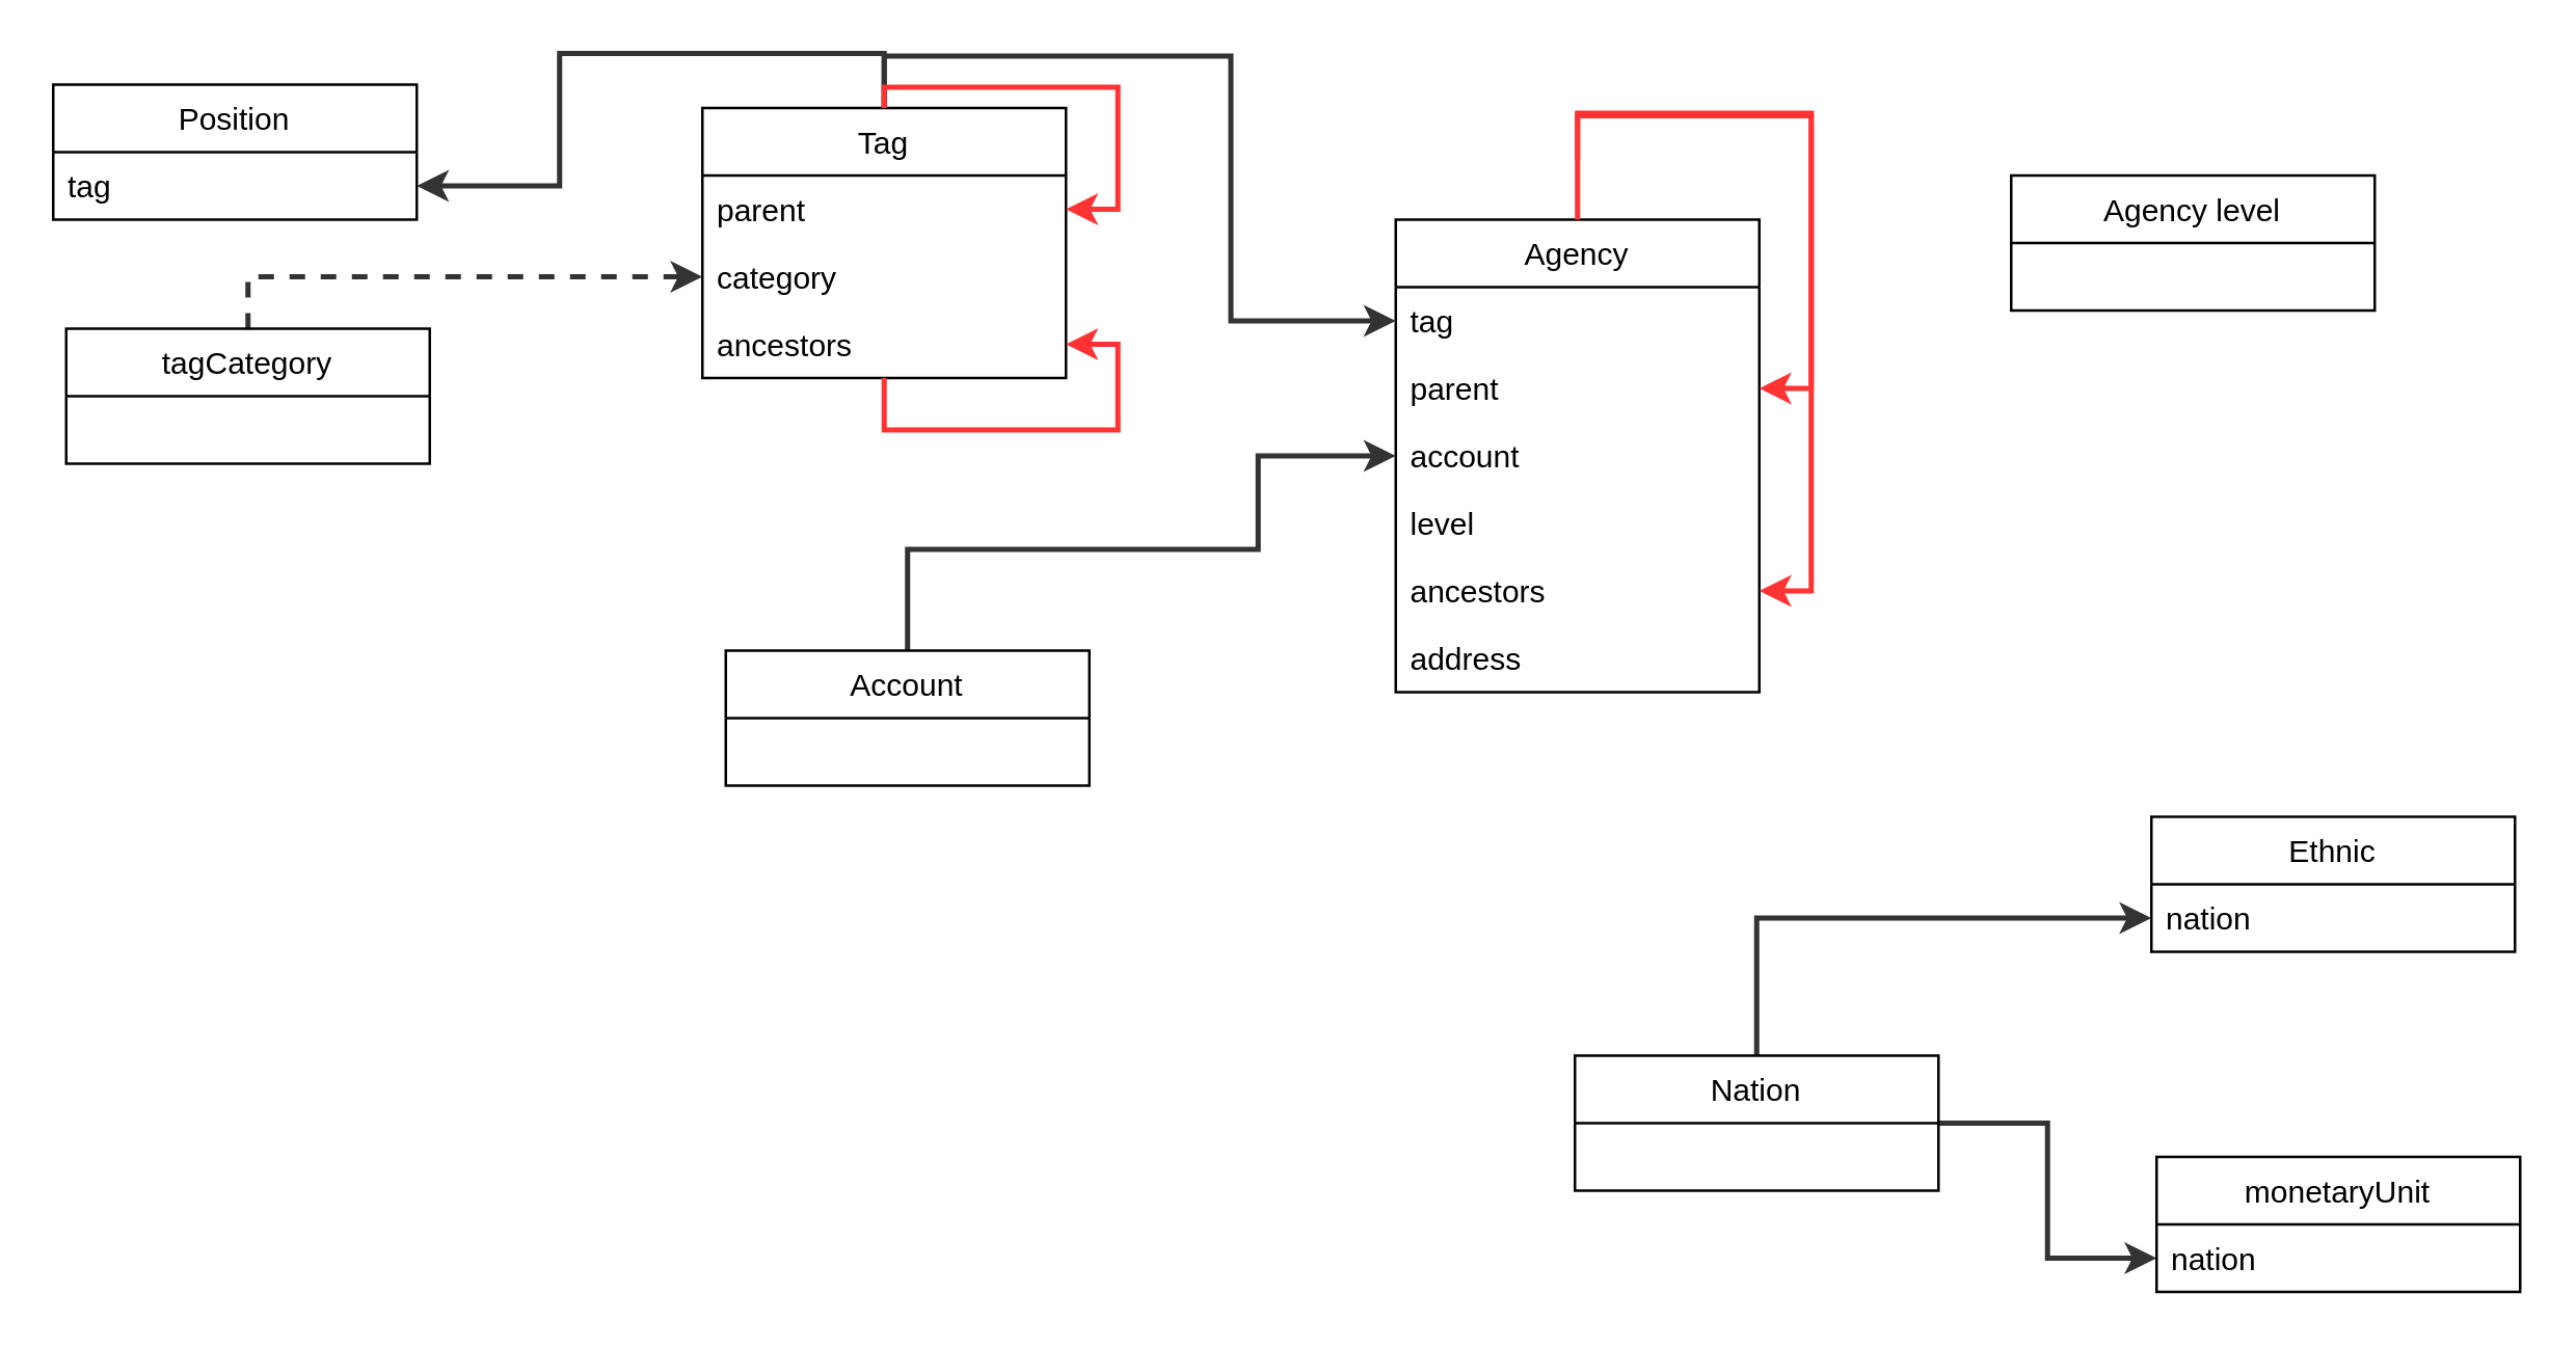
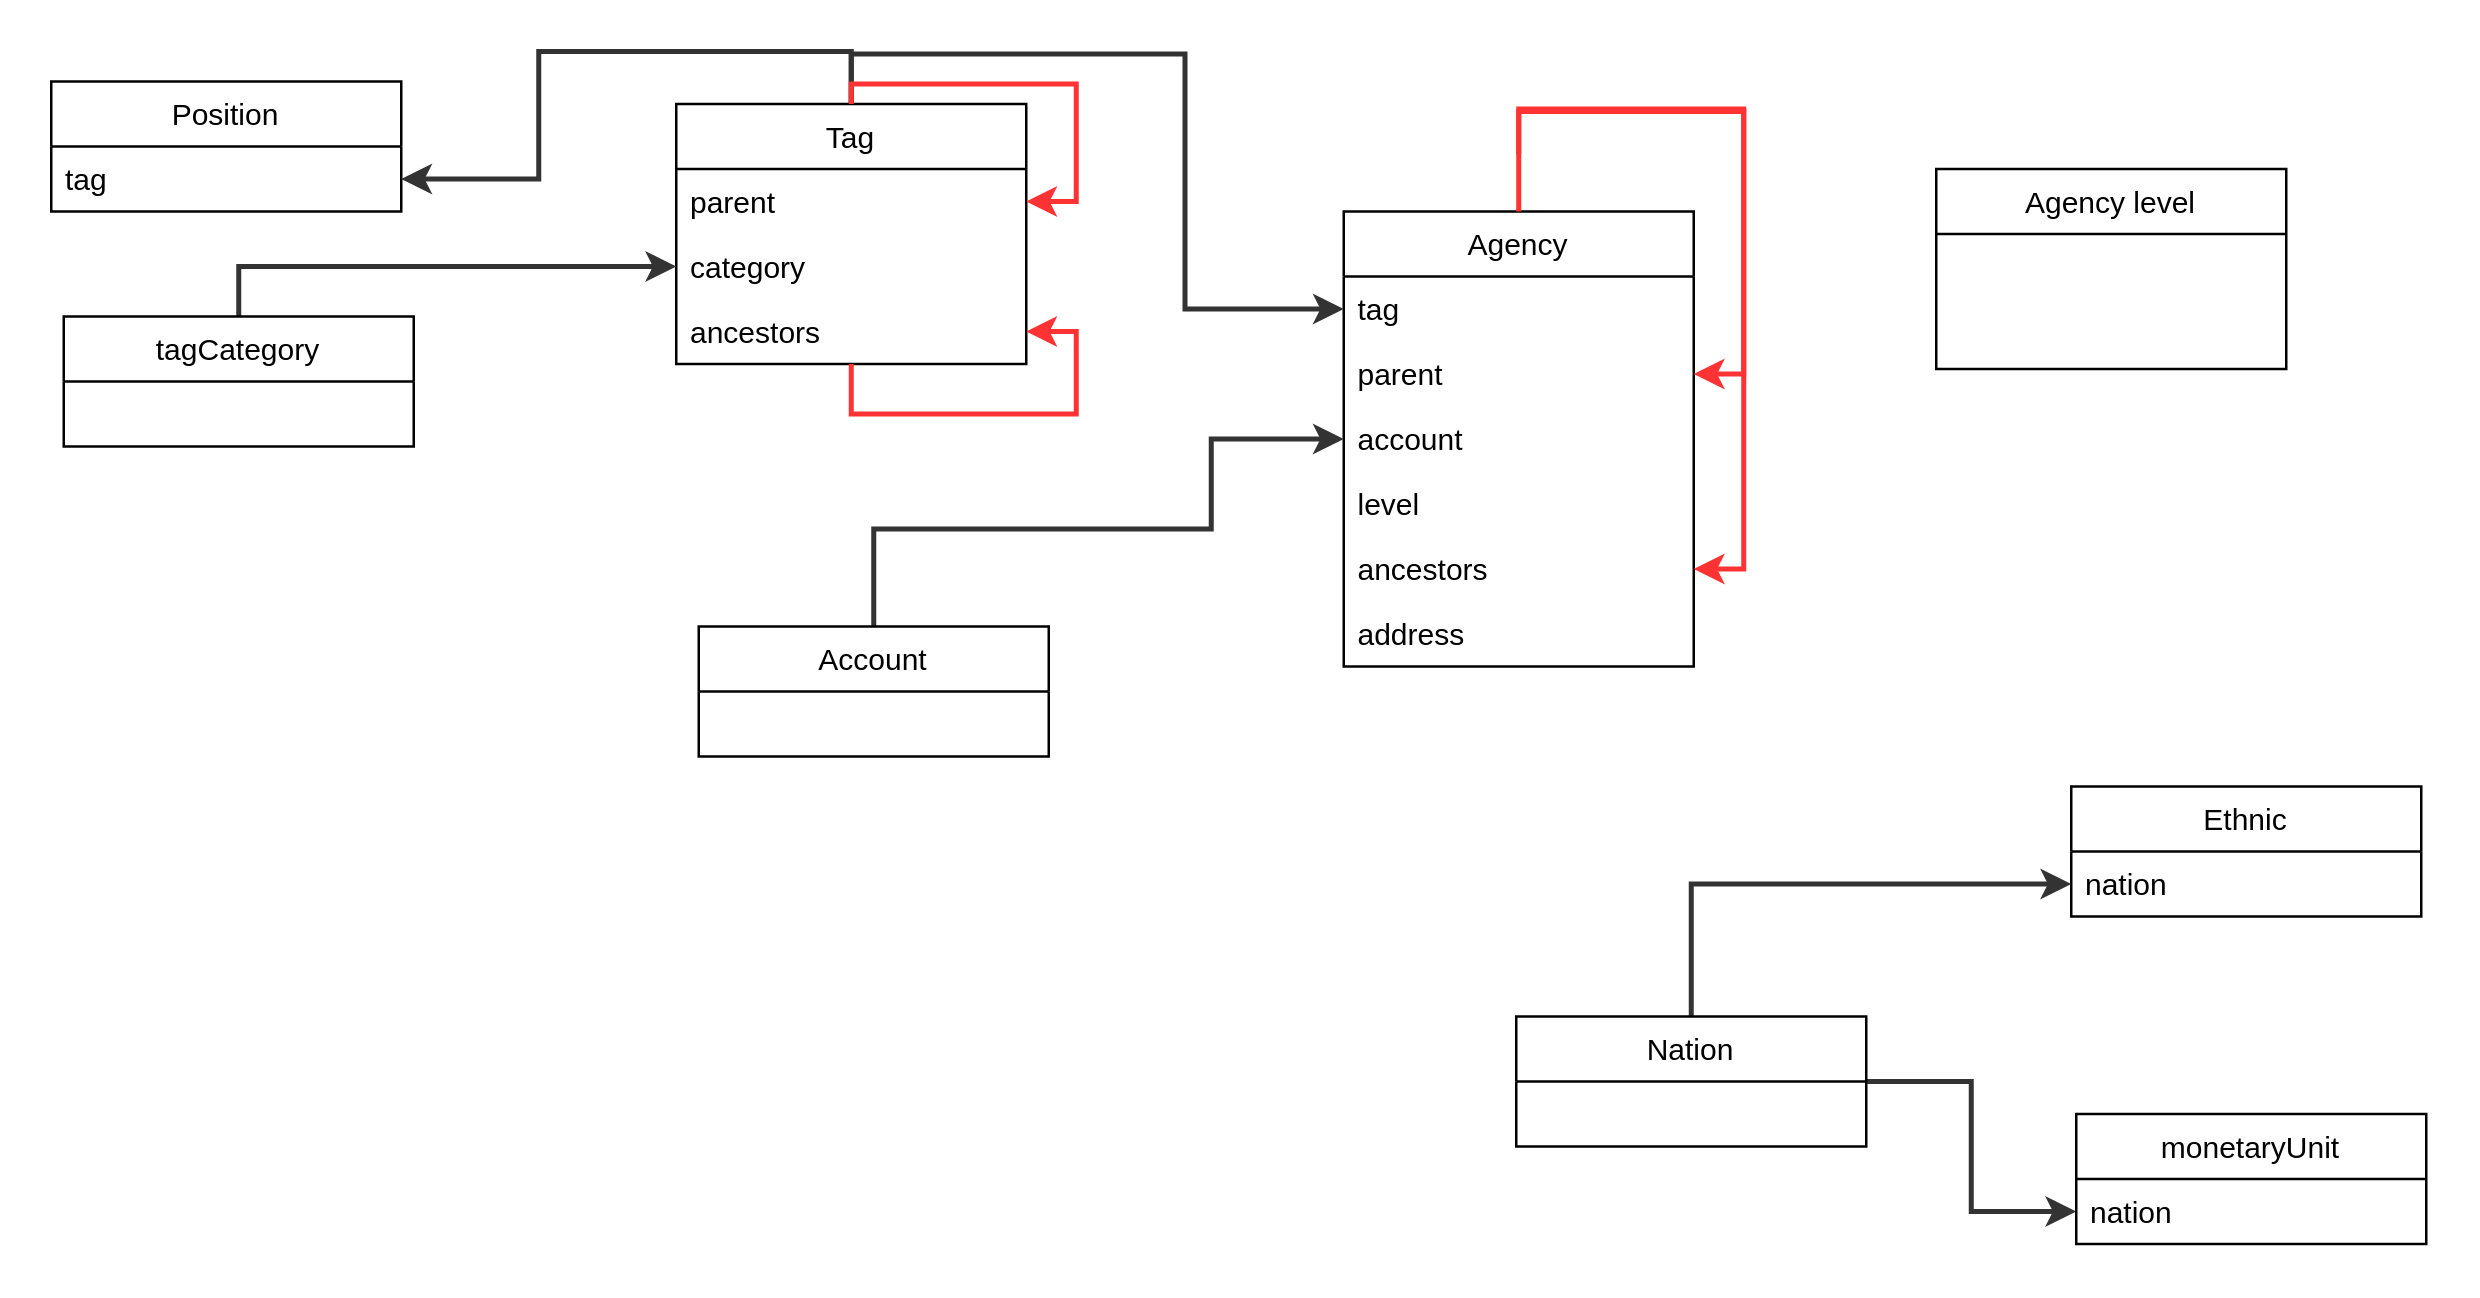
  <mxCell id="0" />
  <mxCell id="1" parent="0" />
  <mxCell id="2" value="Agency" style="swimlane;fontStyle=0;childLayout=stackLayout;horizontal=1;startSize=26;fillColor=none;horizontalStack=0;resizeParent=1;resizeParentMax=0;resizeLast=0;collapsible=1;marginBottom=0;" vertex="1" parent="1"><mxGeometry x="537" y="84" width="140" height="182" as="geometry" /></mxCell>
  <mxCell id="3" value="tag" style="text;strokeColor=none;fillColor=none;align=left;verticalAlign=top;spacingLeft=4;spacingRight=4;overflow=hidden;rotatable=0;points=[[0,0.5],[1,0.5]];portConstraint=eastwest;" vertex="1" parent="2"><mxGeometry y="26" width="140" height="26" as="geometry" /></mxCell>
  <mxCell id="4" value="parent&#10;" style="text;strokeColor=none;fillColor=none;align=left;verticalAlign=top;spacingLeft=4;spacingRight=4;overflow=hidden;rotatable=0;points=[[0,0.5],[1,0.5]];portConstraint=eastwest;" vertex="1" parent="2"><mxGeometry y="52" width="140" height="26" as="geometry" /></mxCell>
  <mxCell id="5" value="account&#10;" style="text;strokeColor=none;fillColor=none;align=left;verticalAlign=top;spacingLeft=4;spacingRight=4;overflow=hidden;rotatable=0;points=[[0,0.5],[1,0.5]];portConstraint=eastwest;" vertex="1" parent="2"><mxGeometry y="78" width="140" height="26" as="geometry" /></mxCell>
  <mxCell id="6" value="level" style="text;strokeColor=none;fillColor=none;align=left;verticalAlign=top;spacingLeft=4;spacingRight=4;overflow=hidden;rotatable=0;points=[[0,0.5],[1,0.5]];portConstraint=eastwest;" vertex="1" parent="2"><mxGeometry y="104" width="140" height="26" as="geometry" /></mxCell>
  <mxCell id="7" style="edgeStyle=orthogonalEdgeStyle;rounded=0;orthogonalLoop=1;jettySize=auto;html=1;strokeWidth=2;strokeColor=#FF3333;" edge="1" parent="2" source="2" target="4"><mxGeometry relative="1" as="geometry"><Array as="points"><mxPoint x="70" y="-40" /><mxPoint x="160" y="-40" /><mxPoint x="160" y="65" /></Array></mxGeometry></mxCell>
  <mxCell id="8" value="ancestors" style="text;strokeColor=none;fillColor=none;align=left;verticalAlign=top;spacingLeft=4;spacingRight=4;overflow=hidden;rotatable=0;points=[[0,0.5],[1,0.5]];portConstraint=eastwest;" vertex="1" parent="2"><mxGeometry y="130" width="140" height="26" as="geometry" /></mxCell>
  <mxCell id="9" style="edgeStyle=orthogonalEdgeStyle;rounded=0;orthogonalLoop=1;jettySize=auto;html=1;strokeWidth=2;strokeColor=#FF3333;" edge="1" parent="2" target="8"><mxGeometry relative="1" as="geometry"><mxPoint x="70" y="-23" as="sourcePoint" /><Array as="points"><mxPoint x="70" y="-41" /><mxPoint x="160" y="-41" /><mxPoint x="160" y="143" /></Array></mxGeometry></mxCell>
  <mxCell id="10" value="address" style="text;strokeColor=none;fillColor=none;align=left;verticalAlign=top;spacingLeft=4;spacingRight=4;overflow=hidden;rotatable=0;points=[[0,0.5],[1,0.5]];portConstraint=eastwest;" vertex="1" parent="2"><mxGeometry y="156" width="140" height="26" as="geometry" /></mxCell>
  <mxCell id="11" style="edgeStyle=orthogonalEdgeStyle;rounded=0;orthogonalLoop=1;jettySize=auto;html=1;exitX=0.5;exitY=0;exitDx=0;exitDy=0;strokeWidth=2;strokeColor=#333333;" edge="1" parent="1" source="13" target="3"><mxGeometry relative="1" as="geometry" /></mxCell>
  <mxCell id="12" style="edgeStyle=orthogonalEdgeStyle;rounded=0;orthogonalLoop=1;jettySize=auto;html=1;strokeWidth=2;strokeColor=#333333;" edge="1" parent="1" source="13" target="30"><mxGeometry relative="1" as="geometry"><Array as="points"><mxPoint x="340" y="20" /><mxPoint x="215" y="20" /><mxPoint x="215" y="71" /></Array></mxGeometry></mxCell>
  <mxCell id="13" value="Tag" style="swimlane;fontStyle=0;childLayout=stackLayout;horizontal=1;startSize=26;fillColor=none;horizontalStack=0;resizeParent=1;resizeParentMax=0;resizeLast=0;collapsible=1;marginBottom=0;" vertex="1" parent="1"><mxGeometry x="270" y="41" width="140" height="104" as="geometry" /></mxCell>
  <mxCell id="14" value="parent&#10;" style="text;strokeColor=none;fillColor=none;align=left;verticalAlign=top;spacingLeft=4;spacingRight=4;overflow=hidden;rotatable=0;points=[[0,0.5],[1,0.5]];portConstraint=eastwest;" vertex="1" parent="13"><mxGeometry y="26" width="140" height="26" as="geometry" /></mxCell>
  <mxCell id="15" value="category" style="text;strokeColor=none;fillColor=none;align=left;verticalAlign=top;spacingLeft=4;spacingRight=4;overflow=hidden;rotatable=0;points=[[0,0.5],[1,0.5]];portConstraint=eastwest;" vertex="1" parent="13"><mxGeometry y="52" width="140" height="26" as="geometry" /></mxCell>
  <mxCell id="16" style="edgeStyle=orthogonalEdgeStyle;rounded=0;orthogonalLoop=1;jettySize=auto;html=1;strokeWidth=2;strokeColor=#FF3333;" edge="1" parent="13" source="13" target="14"><mxGeometry relative="1" as="geometry"><Array as="points"><mxPoint x="70" y="-8" /><mxPoint x="160" y="-8" /><mxPoint x="160" y="39" /></Array></mxGeometry></mxCell>
  <mxCell id="17" value="ancestors" style="text;strokeColor=none;fillColor=none;align=left;verticalAlign=top;spacingLeft=4;spacingRight=4;overflow=hidden;rotatable=0;points=[[0,0.5],[1,0.5]];portConstraint=eastwest;" vertex="1" parent="13"><mxGeometry y="78" width="140" height="26" as="geometry" /></mxCell>
  <mxCell id="18" style="edgeStyle=orthogonalEdgeStyle;rounded=0;orthogonalLoop=1;jettySize=auto;html=1;strokeColor=#FF3333;strokeWidth=2;" edge="1" parent="13" source="13" target="17"><mxGeometry relative="1" as="geometry" /></mxCell>
  <mxCell id="19" style="edgeStyle=orthogonalEdgeStyle;rounded=0;orthogonalLoop=1;jettySize=auto;html=1;strokeWidth=2;strokeColor=#333333;" edge="1" parent="1" source="20" target="5"><mxGeometry relative="1" as="geometry"><Array as="points"><mxPoint x="349" y="211" /><mxPoint x="484" y="211" /><mxPoint x="484" y="175" /></Array></mxGeometry></mxCell>
  <mxCell id="20" value="Account" style="swimlane;fontStyle=0;childLayout=stackLayout;horizontal=1;startSize=26;fillColor=none;horizontalStack=0;resizeParent=1;resizeParentMax=0;resizeLast=0;collapsible=1;marginBottom=0;" vertex="1" parent="1"><mxGeometry x="279" y="250" width="140" height="52" as="geometry" /></mxCell>
- <mxCell id="21" value="Agency level" style="swimlane;fontStyle=0;childLayout=stackLayout;horizontal=1;startSize=26;fillColor=none;horizontalStack=0;resizeParent=1;resizeParentMax=0;resizeLast=0;collapsible=1;marginBottom=0;" vertex="1" parent="1"><mxGeometry x="774" y="67" width="140" height="52" as="geometry" /></mxCell>
+ <mxCell id="21" value="Agency level" style="swimlane;fontStyle=0;childLayout=stackLayout;horizontal=1;startSize=26;fillColor=none;horizontalStack=0;resizeParent=1;resizeParentMax=0;resizeLast=0;collapsible=1;marginBottom=0;" vertex="1" parent="1"><mxGeometry x="774" y="67" width="140" height="80" as="geometry" /></mxCell>
  <mxCell id="22" value="Ethnic" style="swimlane;fontStyle=0;childLayout=stackLayout;horizontal=1;startSize=26;fillColor=none;horizontalStack=0;resizeParent=1;resizeParentMax=0;resizeLast=0;collapsible=1;marginBottom=0;" vertex="1" parent="1"><mxGeometry x="828" y="314" width="140" height="52" as="geometry" /></mxCell>
  <mxCell id="23" value="nation" style="text;strokeColor=none;fillColor=none;align=left;verticalAlign=top;spacingLeft=4;spacingRight=4;overflow=hidden;rotatable=0;points=[[0,0.5],[1,0.5]];portConstraint=eastwest;" vertex="1" parent="22"><mxGeometry y="26" width="140" height="26" as="geometry" /></mxCell>
  <mxCell id="24" style="edgeStyle=orthogonalEdgeStyle;rounded=0;orthogonalLoop=1;jettySize=auto;html=1;strokeWidth=2;strokeColor=#333333;" edge="1" parent="1" source="26" target="23"><mxGeometry relative="1" as="geometry" /></mxCell>
  <mxCell id="25" style="edgeStyle=orthogonalEdgeStyle;rounded=0;orthogonalLoop=1;jettySize=auto;html=1;entryX=0;entryY=0.75;entryDx=0;entryDy=0;strokeWidth=2;strokeColor=#333333;" edge="1" parent="1" source="26" target="27"><mxGeometry relative="1" as="geometry" /></mxCell>
  <mxCell id="26" value="Nation" style="swimlane;fontStyle=0;childLayout=stackLayout;horizontal=1;startSize=26;fillColor=none;horizontalStack=0;resizeParent=1;resizeParentMax=0;resizeLast=0;collapsible=1;marginBottom=0;" vertex="1" parent="1"><mxGeometry x="606" y="406" width="140" height="52" as="geometry" /></mxCell>
  <mxCell id="27" value="monetaryUnit" style="swimlane;fontStyle=0;childLayout=stackLayout;horizontal=1;startSize=26;fillColor=none;horizontalStack=0;resizeParent=1;resizeParentMax=0;resizeLast=0;collapsible=1;marginBottom=0;" vertex="1" parent="1"><mxGeometry x="830" y="445" width="140" height="52" as="geometry" /></mxCell>
  <mxCell id="28" value="nation" style="text;strokeColor=none;fillColor=none;align=left;verticalAlign=top;spacingLeft=4;spacingRight=4;overflow=hidden;rotatable=0;points=[[0,0.5],[1,0.5]];portConstraint=eastwest;" vertex="1" parent="27"><mxGeometry y="26" width="140" height="26" as="geometry" /></mxCell>
  <mxCell id="29" value="Position" style="swimlane;fontStyle=0;childLayout=stackLayout;horizontal=1;startSize=26;fillColor=none;horizontalStack=0;resizeParent=1;resizeParentMax=0;resizeLast=0;collapsible=1;marginBottom=0;" vertex="1" parent="1"><mxGeometry x="20" y="32" width="140" height="52" as="geometry" /></mxCell>
  <mxCell id="30" value="tag" style="text;strokeColor=none;fillColor=none;align=left;verticalAlign=top;spacingLeft=4;spacingRight=4;overflow=hidden;rotatable=0;points=[[0,0.5],[1,0.5]];portConstraint=eastwest;" vertex="1" parent="29"><mxGeometry y="26" width="140" height="26" as="geometry" /></mxCell>
- <mxCell id="31" style="edgeStyle=orthogonalEdgeStyle;rounded=0;orthogonalLoop=1;jettySize=auto;html=1;strokeColor=#333333;strokeWidth=2;dashed=1;" edge="1" parent="1" source="32" target="15"><mxGeometry relative="1" as="geometry" /></mxCell>
+ <mxCell id="31" style="edgeStyle=orthogonalEdgeStyle;rounded=0;orthogonalLoop=1;jettySize=auto;html=1;strokeColor=#333333;strokeWidth=2;" edge="1" parent="1" source="32" target="15"><mxGeometry relative="1" as="geometry" /></mxCell>
  <mxCell id="32" value="tagCategory" style="swimlane;fontStyle=0;childLayout=stackLayout;horizontal=1;startSize=26;fillColor=none;horizontalStack=0;resizeParent=1;resizeParentMax=0;resizeLast=0;collapsible=1;marginBottom=0;" vertex="1" parent="1"><mxGeometry x="25" y="126" width="140" height="52" as="geometry" /></mxCell>
